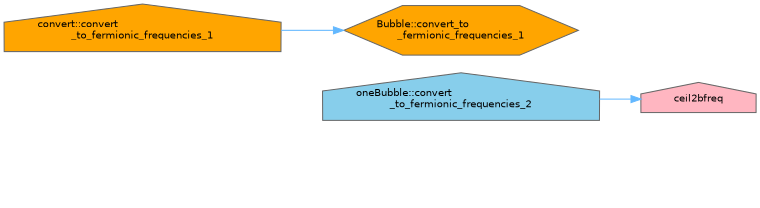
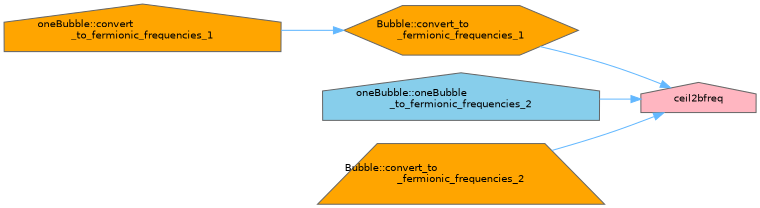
  digraph {
    rankdir=RL
    node [color=grey40 fillcolor=orange fontname=Helvetica fontsize=10 shape=house style=filled]
    edge [color=steelblue1 dir=back fontname=Helvetica fontsize=10 labelfontname=Helvetica labelfontsize=10 style=solid]
    n1 [color=gray40 fillcolor=lightpink fontcolor=black height=0.2 label=ceil2bfreq width=0.4]
    n2 [height=0.2 label="Bubble::convert_to\l_fermionic_frequencies_1" shape=hexagon width=0.4]
-   n3 [fillcolor=skyblue height=0.2 label="oneBubble::convert\l_to_fermionic_frequencies_2" width=0.4]
-   n5 [height=0.2 label="convert::convert\l_to_fermionic_frequencies_1" width=0.4]
+   n3 [fillcolor=skyblue height=0.2 label="oneBubble::oneBubble\l_to_fermionic_frequencies_2" width=0.4]
+   n4 [height=0.2 label="Bubble::convert_to\l_fermionic_frequencies_2" shape=trapezium width=0.4]
+   n5 [height=0.2 label="oneBubble::convert\l_to_fermionic_frequencies_1" width=0.4]
+   n1 -> n2
    n1 -> n3
+   n1 -> n4
    n2 -> n5
  }
